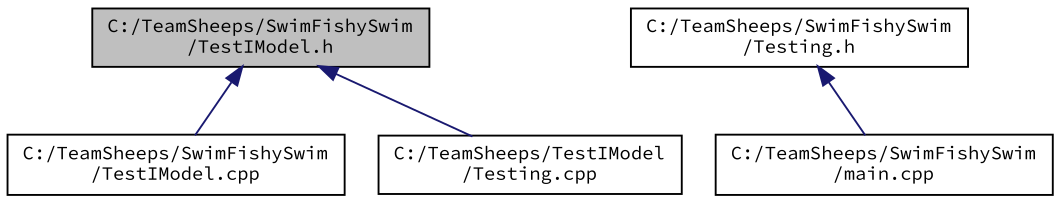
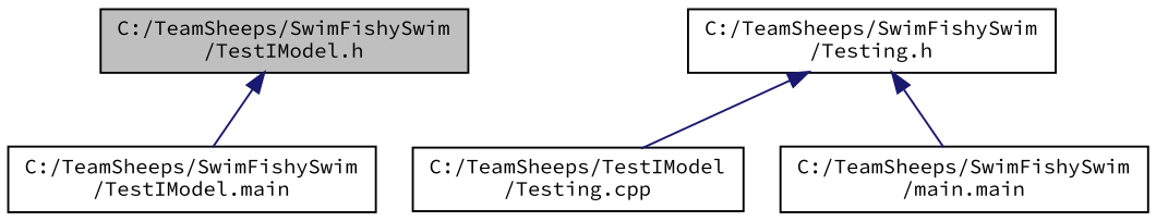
  digraph {
    fontname="Source Code Pro"
    node [color=black fillcolor=white fontname="Source Code Pro" fontsize=10 shape=record style=filled]
    edge [color=midnightblue dir=back fontname="Source Code Pro" fontsize=10 labelfontname=Helvetica labelfontsize=10 style=solid]
    n1 [fillcolor=grey75 fontcolor=black height=0.2 label="C:/TeamSheeps/SwimFishySwim\l/TestIModel.h" width=0.4]
-   n2 [height=0.2 label="C:/TeamSheeps/SwimFishySwim\l/TestIModel.cpp" width=0.4]
+   n2 [height=0.2 label="C:/TeamSheeps/SwimFishySwim\l/TestIModel.main" width=0.4]
    n3 [height=0.2 label="C:/TeamSheeps/SwimFishySwim\l/Testing.h" width=0.4]
    n4 [height=0.2 label="C:/TeamSheeps/TestIModel\l/Testing.cpp" width=0.4]
-   n5 [height=0.2 label="C:/TeamSheeps/SwimFishySwim\l/main.cpp" width=0.4]
+   n5 [height=0.2 label="C:/TeamSheeps/SwimFishySwim\l/main.main" width=0.4]
    n1 -> n2
-   n1 -> n4
+   n3 -> n4
    n3 -> n5
  }
